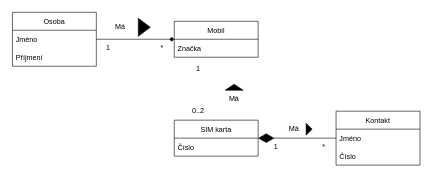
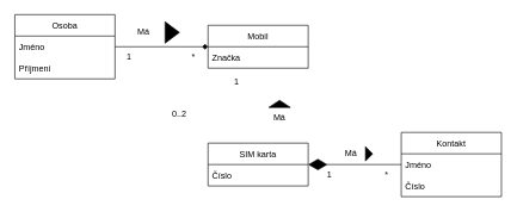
  <mxCell id="0" />
  <mxCell id="1" parent="0" />
  <mxCell id="2" value="" style="edgeStyle=orthogonalEdgeStyle;rounded=0;orthogonalLoop=1;jettySize=auto;html=1;endArrow=diamond;" edge="1" parent="1" source="3" target="6"><mxGeometry relative="1" as="geometry" /></mxCell>
  <mxCell id="3" value="Osoba" style="swimlane;fontStyle=0;childLayout=stackLayout;horizontal=1;startSize=30;horizontalStack=0;resizeParent=1;resizeParentMax=0;resizeLast=0;collapsible=1;marginBottom=0;" vertex="1" parent="1"><mxGeometry x="20" y="20" width="140" height="90" as="geometry" /></mxCell>
  <mxCell id="4" value="Jméno" style="text;strokeColor=none;fillColor=none;align=left;verticalAlign=middle;spacingLeft=4;spacingRight=4;overflow=hidden;points=[[0,0.5],[1,0.5]];portConstraint=eastwest;rotatable=0;" vertex="1" parent="3"><mxGeometry y="30" width="140" height="30" as="geometry" /></mxCell>
  <mxCell id="5" value="Příjmení" style="text;strokeColor=none;fillColor=none;align=left;verticalAlign=middle;spacingLeft=4;spacingRight=4;overflow=hidden;points=[[0,0.5],[1,0.5]];portConstraint=eastwest;rotatable=0;" vertex="1" parent="3"><mxGeometry y="60" width="140" height="30" as="geometry" /></mxCell>
  <mxCell id="6" value="Mobil" style="swimlane;fontStyle=0;childLayout=stackLayout;horizontal=1;startSize=30;horizontalStack=0;resizeParent=1;resizeParentMax=0;resizeLast=0;collapsible=1;marginBottom=0;" vertex="1" parent="1"><mxGeometry x="290" y="35" width="140" height="60" as="geometry" /></mxCell>
  <mxCell id="7" value="Značka" style="text;strokeColor=none;fillColor=none;align=left;verticalAlign=middle;spacingLeft=4;spacingRight=4;overflow=hidden;points=[[0,0.5],[1,0.5]];portConstraint=eastwest;rotatable=0;" vertex="1" parent="6"><mxGeometry y="30" width="140" height="30" as="geometry" /></mxCell>
  <mxCell id="8" value="" style="triangle;whiteSpace=wrap;html=1;fillColor=#000000;" vertex="1" parent="1"><mxGeometry x="230" y="30" width="20" height="30" as="geometry" /></mxCell>
  <mxCell id="9" value="Má" style="text;html=1;strokeColor=none;fillColor=none;align=center;verticalAlign=middle;whiteSpace=wrap;rounded=0;" vertex="1" parent="1"><mxGeometry x="170" y="30" width="60" height="30" as="geometry" /></mxCell>
  <mxCell id="10" value="*" style="text;html=1;strokeColor=none;fillColor=none;align=center;verticalAlign=middle;whiteSpace=wrap;rounded=0;" vertex="1" parent="1"><mxGeometry x="240" y="65" width="60" height="30" as="geometry" /></mxCell>
  <mxCell id="11" value="1" style="text;html=1;strokeColor=none;fillColor=none;align=center;verticalAlign=middle;whiteSpace=wrap;rounded=0;" vertex="1" parent="1"><mxGeometry x="150" y="65" width="60" height="30" as="geometry" /></mxCell>
  <mxCell id="12" value="SIM karta" style="swimlane;fontStyle=0;childLayout=stackLayout;horizontal=1;startSize=30;horizontalStack=0;resizeParent=1;resizeParentMax=0;resizeLast=0;collapsible=1;marginBottom=0;fillColor=none;" vertex="1" parent="1"><mxGeometry x="290" y="200" width="140" height="60" as="geometry" /></mxCell>
  <mxCell id="13" value="Číslo" style="text;strokeColor=none;fillColor=none;align=left;verticalAlign=middle;spacingLeft=4;spacingRight=4;overflow=hidden;points=[[0,0.5],[1,0.5]];portConstraint=eastwest;rotatable=0;" vertex="1" parent="12"><mxGeometry y="30" width="140" height="30" as="geometry" /></mxCell>
  <mxCell id="14" value="Má" style="text;html=1;strokeColor=none;fillColor=none;align=center;verticalAlign=middle;whiteSpace=wrap;rounded=0;" vertex="1" parent="1"><mxGeometry x="360" y="150" width="60" height="30" as="geometry" /></mxCell>
  <mxCell id="15" value="" style="triangle;whiteSpace=wrap;html=1;fillColor=#000000;rotation=-90;" vertex="1" parent="1"><mxGeometry x="385" y="130" width="10" height="30" as="geometry" /></mxCell>
  <mxCell id="16" value="1" style="text;html=1;strokeColor=none;fillColor=none;align=center;verticalAlign=middle;whiteSpace=wrap;rounded=0;" vertex="1" parent="1"><mxGeometry x="300" y="100" width="60" height="30" as="geometry" /></mxCell>
- <mxCell id="17" value="0..2" style="text;html=1;strokeColor=none;fillColor=none;align=center;verticalAlign=middle;whiteSpace=wrap;rounded=0;" vertex="1" parent="1"><mxGeometry x="300" y="170" width="60" height="30" as="geometry" /></mxCell>
+ <mxCell id="17" value="0..2" style="text;html=1;strokeColor=none;fillColor=none;align=center;verticalAlign=middle;whiteSpace=wrap;rounded=0;" vertex="1" parent="1"><mxGeometry x="220" y="145" width="60" height="30" as="geometry" /></mxCell>
  <mxCell id="18" value="Kontakt" style="swimlane;fontStyle=0;childLayout=stackLayout;horizontal=1;startSize=30;horizontalStack=0;resizeParent=1;resizeParentMax=0;resizeLast=0;collapsible=1;marginBottom=0;fillColor=none;" vertex="1" parent="1"><mxGeometry x="560" y="185" width="140" height="90" as="geometry" /></mxCell>
  <mxCell id="19" value="Jméno" style="text;strokeColor=none;fillColor=none;align=left;verticalAlign=middle;spacingLeft=4;spacingRight=4;overflow=hidden;points=[[0,0.5],[1,0.5]];portConstraint=eastwest;rotatable=0;" vertex="1" parent="18"><mxGeometry y="30" width="140" height="30" as="geometry" /></mxCell>
  <mxCell id="20" value="Číslo" style="text;strokeColor=none;fillColor=none;align=left;verticalAlign=middle;spacingLeft=4;spacingRight=4;overflow=hidden;points=[[0,0.5],[1,0.5]];portConstraint=eastwest;rotatable=0;" vertex="1" parent="18"><mxGeometry y="60" width="140" height="30" as="geometry" /></mxCell>
  <mxCell id="21" value="" style="endArrow=diamondThin;endFill=1;endSize=24;html=1;rounded=0;exitX=0;exitY=0.5;exitDx=0;exitDy=0;" edge="1" parent="1" source="19"><mxGeometry width="160" relative="1" as="geometry"><mxPoint x="330" y="350" as="sourcePoint" /><mxPoint x="430" y="230" as="targetPoint" /></mxGeometry></mxCell>
  <mxCell id="22" value="*" style="text;html=1;strokeColor=none;fillColor=none;align=center;verticalAlign=middle;whiteSpace=wrap;rounded=0;" vertex="1" parent="1"><mxGeometry x="510" y="230" width="60" height="30" as="geometry" /></mxCell>
  <mxCell id="23" value="1" style="text;html=1;strokeColor=none;fillColor=none;align=center;verticalAlign=middle;whiteSpace=wrap;rounded=0;" vertex="1" parent="1"><mxGeometry x="430" y="230" width="60" height="30" as="geometry" /></mxCell>
  <mxCell id="24" value="Má" style="text;html=1;strokeColor=none;fillColor=none;align=center;verticalAlign=middle;whiteSpace=wrap;rounded=0;" vertex="1" parent="1"><mxGeometry x="460" y="200" width="60" height="30" as="geometry" /></mxCell>
  <mxCell id="25" value="" style="triangle;whiteSpace=wrap;html=1;fillColor=#000000;" vertex="1" parent="1"><mxGeometry x="510" y="205" width="10" height="20" as="geometry" /></mxCell>
